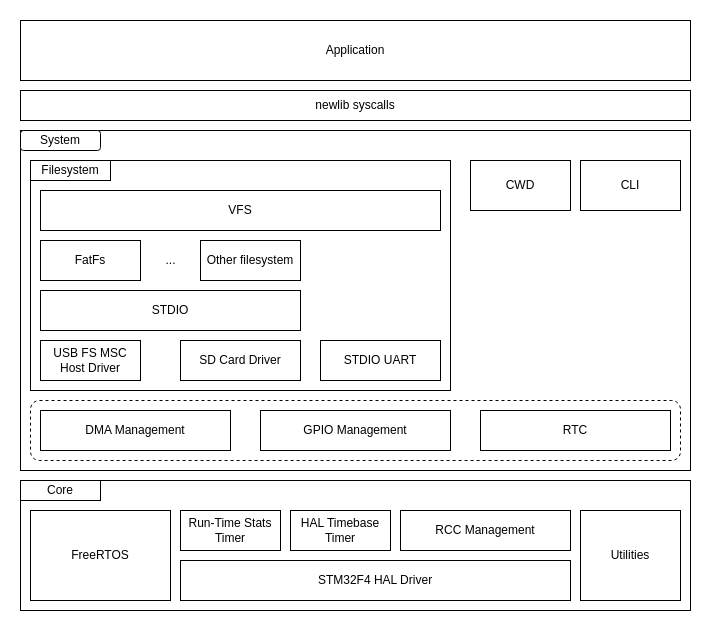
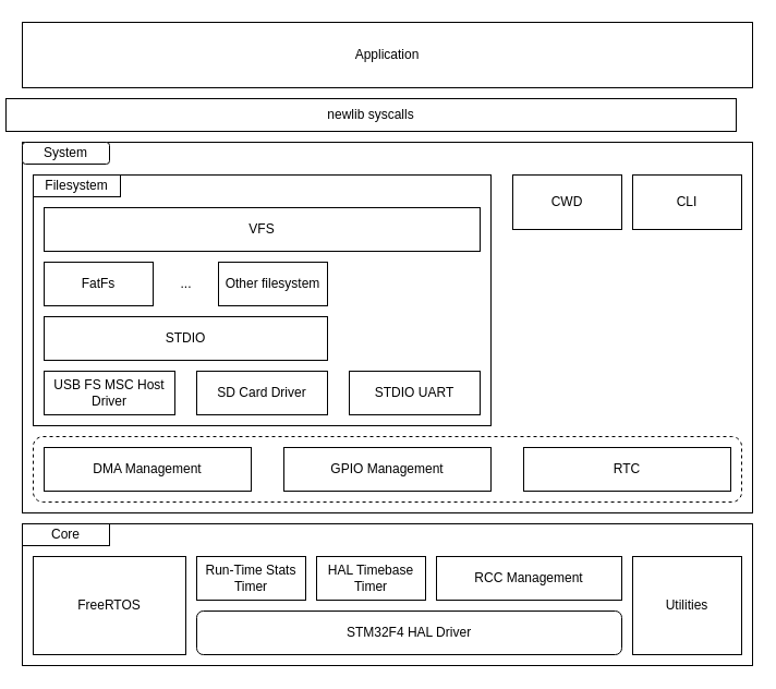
  <mxCell id="0" />
  <mxCell id="1" parent="0" />
  <mxCell id="2" value="" style="rounded=0;whiteSpace=wrap;html=1;" parent="1" vertex="1"><mxGeometry x="20" y="130" width="670" height="340" as="geometry" /></mxCell>
  <mxCell id="3" value="" style="rounded=1;whiteSpace=wrap;html=1;dashed=1;" parent="1" vertex="1"><mxGeometry x="30" y="400" width="650" height="60" as="geometry" /></mxCell>
  <mxCell id="4" value="" style="rounded=0;whiteSpace=wrap;html=1;" parent="1" vertex="1"><mxGeometry x="30" y="160" width="420" height="230" as="geometry" /></mxCell>
  <mxCell id="5" value="" style="rounded=0;whiteSpace=wrap;html=1;fillColor=default;" parent="1" vertex="1"><mxGeometry x="20" y="480" width="670" height="130" as="geometry" /></mxCell>
  <mxCell id="6" value="FreeRTOS" style="rounded=0;whiteSpace=wrap;html=1;" parent="1" vertex="1"><mxGeometry x="30" y="510" width="140" height="90" as="geometry" /></mxCell>
- <mxCell id="7" value="STM32F4 HAL Driver" style="rounded=0;whiteSpace=wrap;html=1;" parent="1" vertex="1"><mxGeometry x="180" y="560" width="390" height="40" as="geometry" /></mxCell>
+ <mxCell id="7" value="STM32F4 HAL Driver" style="whiteSpace=wrap;html=1;rounded=1;" parent="1" vertex="1"><mxGeometry x="180" y="560" width="390" height="40" as="geometry" /></mxCell>
  <mxCell id="8" value="RCC Management" style="rounded=0;whiteSpace=wrap;html=1;" parent="1" vertex="1"><mxGeometry x="400" y="510" width="170" height="40" as="geometry" /></mxCell>
  <mxCell id="9" value="Run-Time Stats &lt;br&gt;Timer" style="rounded=0;whiteSpace=wrap;html=1;" parent="1" vertex="1"><mxGeometry x="180" y="510" width="100" height="40" as="geometry" /></mxCell>
  <mxCell id="10" value="HAL Timebase&lt;br&gt;Timer" style="rounded=0;whiteSpace=wrap;html=1;" parent="1" vertex="1"><mxGeometry x="290" y="510" width="100" height="40" as="geometry" /></mxCell>
  <mxCell id="11" value="Utilities" style="rounded=0;whiteSpace=wrap;html=1;" parent="1" vertex="1"><mxGeometry x="580" y="510" width="100" height="90" as="geometry" /></mxCell>
  <mxCell id="12" value="Core" style="rounded=0;whiteSpace=wrap;html=1;" parent="1" vertex="1"><mxGeometry x="20" y="480" width="80" height="20" as="geometry" /></mxCell>
  <mxCell id="13" value="STDIO UART" style="rounded=0;whiteSpace=wrap;html=1;" parent="1" vertex="1"><mxGeometry x="320" y="340" width="120" height="40" as="geometry" /></mxCell>
  <mxCell id="14" value="DMA Management" style="rounded=0;whiteSpace=wrap;html=1;" parent="1" vertex="1"><mxGeometry x="40" y="410" width="190" height="40" as="geometry" /></mxCell>
  <mxCell id="15" value="GPIO Management" style="rounded=0;whiteSpace=wrap;html=1;" parent="1" vertex="1"><mxGeometry x="260" y="410" width="190" height="40" as="geometry" /></mxCell>
  <mxCell id="16" value="RTC" style="rounded=0;whiteSpace=wrap;html=1;" parent="1" vertex="1"><mxGeometry x="480" y="410" width="190" height="40" as="geometry" /></mxCell>
  <mxCell id="17" value="STDIO" style="rounded=0;whiteSpace=wrap;html=1;" parent="1" vertex="1"><mxGeometry x="40" y="290" width="260" height="40" as="geometry" /></mxCell>
- <mxCell id="18" value="USB FS MSC Host Driver" style="rounded=0;whiteSpace=wrap;html=1;" parent="1" vertex="1"><mxGeometry x="40" y="340" width="100" height="40" as="geometry" /></mxCell>
+ <mxCell id="18" value="USB FS MSC Host Driver" style="rounded=0;whiteSpace=wrap;html=1;" parent="1" vertex="1"><mxGeometry x="40" y="340" width="120" height="40" as="geometry" /></mxCell>
  <mxCell id="19" value="SD Card Driver" style="rounded=0;whiteSpace=wrap;html=1;" parent="1" vertex="1"><mxGeometry x="180" y="340" width="120" height="40" as="geometry" /></mxCell>
  <mxCell id="20" value="FatFs" style="rounded=0;whiteSpace=wrap;html=1;" parent="1" vertex="1"><mxGeometry x="40" y="240" width="100" height="40" as="geometry" /></mxCell>
  <mxCell id="21" value="VFS" style="rounded=0;whiteSpace=wrap;html=1;" parent="1" vertex="1"><mxGeometry x="40" y="190" width="400" height="40" as="geometry" /></mxCell>
  <mxCell id="22" value="CWD" style="rounded=0;whiteSpace=wrap;html=1;" parent="1" vertex="1"><mxGeometry x="470" y="160" width="100" height="50" as="geometry" /></mxCell>
  <mxCell id="23" value="System" style="whiteSpace=wrap;html=1;rounded=1;" parent="1" vertex="1"><mxGeometry x="20" y="130" width="80" height="20" as="geometry" /></mxCell>
  <mxCell id="24" value="Other filesystem" style="rounded=0;whiteSpace=wrap;html=1;" parent="1" vertex="1"><mxGeometry x="200" y="240" width="100" height="40" as="geometry" /></mxCell>
  <mxCell id="25" value="..." style="text;html=1;align=center;verticalAlign=middle;whiteSpace=wrap;rounded=0;" parent="1" vertex="1"><mxGeometry x="152.5" y="240" width="35" height="40" as="geometry" /></mxCell>
  <mxCell id="26" value="Filesystem" style="rounded=0;whiteSpace=wrap;html=1;" parent="1" vertex="1"><mxGeometry x="30" y="160" width="80" height="20" as="geometry" /></mxCell>
  <mxCell id="27" value="CLI" style="rounded=0;whiteSpace=wrap;html=1;" parent="1" vertex="1"><mxGeometry x="580" y="160" width="100" height="50" as="geometry" /></mxCell>
  <mxCell id="28" value="Application" style="rounded=0;whiteSpace=wrap;html=1;" parent="1" vertex="1"><mxGeometry x="20" y="20" width="670" height="60" as="geometry" /></mxCell>
- <mxCell id="29" value="newlib syscalls" style="rounded=0;whiteSpace=wrap;html=1;" vertex="1" parent="1"><mxGeometry x="20" y="90" width="670" height="30" as="geometry" /></mxCell>
+ <mxCell id="29" value="newlib syscalls" style="rounded=0;whiteSpace=wrap;html=1;" vertex="1" parent="1"><mxGeometry x="5" y="90" width="670" height="30" as="geometry" /></mxCell>
